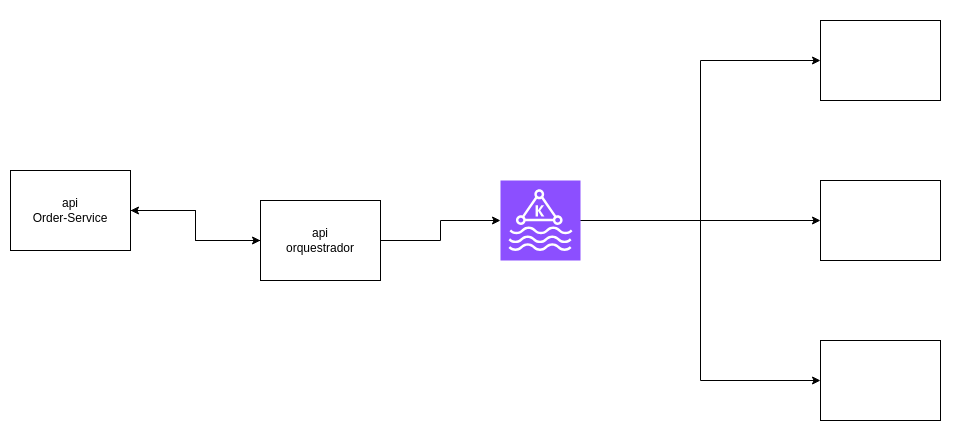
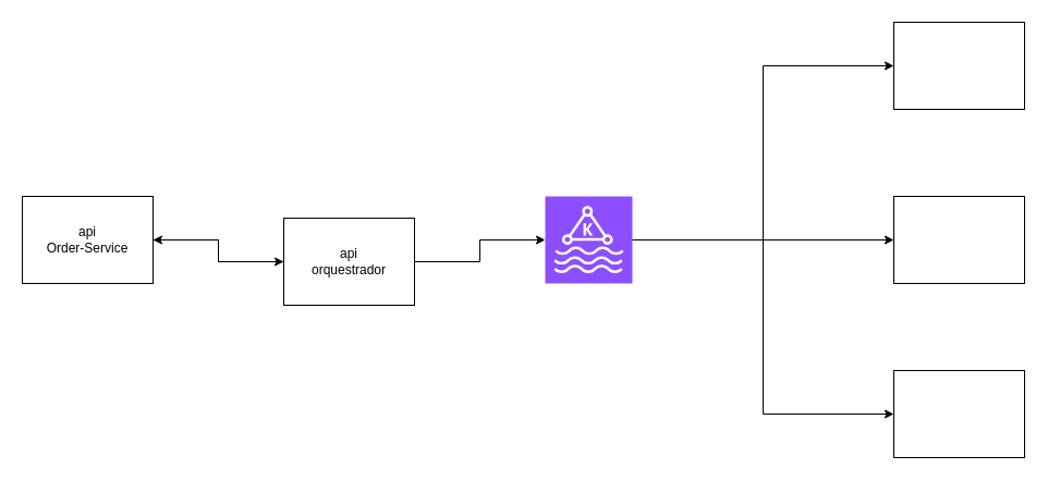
  <mxCell id="0" />
  <mxCell id="1" parent="0" />
  <mxCell id="2" style="edgeStyle=orthogonalEdgeStyle;rounded=0;orthogonalLoop=1;jettySize=auto;html=1;" edge="1" parent="1" source="4" target="8"><mxGeometry relative="1" as="geometry" /></mxCell>
  <mxCell id="3" style="edgeStyle=orthogonalEdgeStyle;rounded=0;orthogonalLoop=1;jettySize=auto;html=1;" edge="1" parent="1" source="4" target="13"><mxGeometry relative="1" as="geometry" /></mxCell>
  <mxCell id="4" value="&lt;div&gt;api&lt;/div&gt;orquestrador" style="rounded=0;whiteSpace=wrap;html=1;" vertex="1" parent="1"><mxGeometry x="260" y="200" width="120" height="80" as="geometry" /></mxCell>
  <mxCell id="5" style="edgeStyle=orthogonalEdgeStyle;rounded=0;orthogonalLoop=1;jettySize=auto;html=1;exitX=1;exitY=0.5;exitDx=0;exitDy=0;exitPerimeter=0;" edge="1" parent="1" source="8" target="9"><mxGeometry relative="1" as="geometry"><Array as="points"><mxPoint x="700" y="220" /><mxPoint x="700" y="60" /></Array></mxGeometry></mxCell>
  <mxCell id="6" style="edgeStyle=orthogonalEdgeStyle;rounded=0;orthogonalLoop=1;jettySize=auto;html=1;entryX=0;entryY=0.5;entryDx=0;entryDy=0;exitX=1;exitY=0.5;exitDx=0;exitDy=0;exitPerimeter=0;" edge="1" parent="1" source="8" target="10"><mxGeometry relative="1" as="geometry"><Array as="points"><mxPoint x="700" y="220" /><mxPoint x="700" y="220" /></Array></mxGeometry></mxCell>
  <mxCell id="7" style="edgeStyle=orthogonalEdgeStyle;rounded=0;orthogonalLoop=1;jettySize=auto;html=1;entryX=0;entryY=0.5;entryDx=0;entryDy=0;exitX=1;exitY=0.5;exitDx=0;exitDy=0;exitPerimeter=0;" edge="1" parent="1" source="8" target="11"><mxGeometry relative="1" as="geometry"><Array as="points"><mxPoint x="700" y="220" /><mxPoint x="700" y="380" /></Array></mxGeometry></mxCell>
  <mxCell id="8" value="" style="sketch=0;points=[[0,0,0],[0.25,0,0],[0.5,0,0],[0.75,0,0],[1,0,0],[0,1,0],[0.25,1,0],[0.5,1,0],[0.75,1,0],[1,1,0],[0,0.25,0],[0,0.5,0],[0,0.75,0],[1,0.25,0],[1,0.5,0],[1,0.75,0]];outlineConnect=0;fontColor=#232F3E;fillColor=#8C4FFF;strokeColor=#ffffff;dashed=0;verticalLabelPosition=bottom;verticalAlign=top;align=center;html=1;fontSize=12;fontStyle=0;aspect=fixed;shape=mxgraph.aws4.resourceIcon;resIcon=mxgraph.aws4.managed_streaming_for_kafka;" vertex="1" parent="1"><mxGeometry x="500" y="180" width="80" height="80" as="geometry" /></mxCell>
  <mxCell id="9" value="" style="rounded=0;whiteSpace=wrap;html=1;" vertex="1" parent="1"><mxGeometry x="820" y="20" width="120" height="80" as="geometry" /></mxCell>
  <mxCell id="10" value="" style="rounded=0;whiteSpace=wrap;html=1;" vertex="1" parent="1"><mxGeometry x="820" y="180" width="120" height="80" as="geometry" /></mxCell>
  <mxCell id="11" value="" style="rounded=0;whiteSpace=wrap;html=1;" vertex="1" parent="1"><mxGeometry x="820" y="340" width="120" height="80" as="geometry" /></mxCell>
  <mxCell id="12" style="edgeStyle=orthogonalEdgeStyle;rounded=0;orthogonalLoop=1;jettySize=auto;html=1;entryX=0;entryY=0.5;entryDx=0;entryDy=0;" edge="1" parent="1" source="13" target="4"><mxGeometry relative="1" as="geometry" /></mxCell>
- <mxCell id="13" value="&lt;div&gt;api&lt;/div&gt;&lt;div&gt;Order-Service&lt;/div&gt;" style="rounded=0;whiteSpace=wrap;html=1;" vertex="1" parent="1"><mxGeometry x="10" y="170" width="120" height="80" as="geometry" /></mxCell>
+ <mxCell id="13" value="&lt;div&gt;api&lt;/div&gt;&lt;div&gt;Order-Service&lt;/div&gt;" style="rounded=0;whiteSpace=wrap;html=1;" vertex="1" parent="1"><mxGeometry x="20" y="180" width="120" height="80" as="geometry" /></mxCell>
